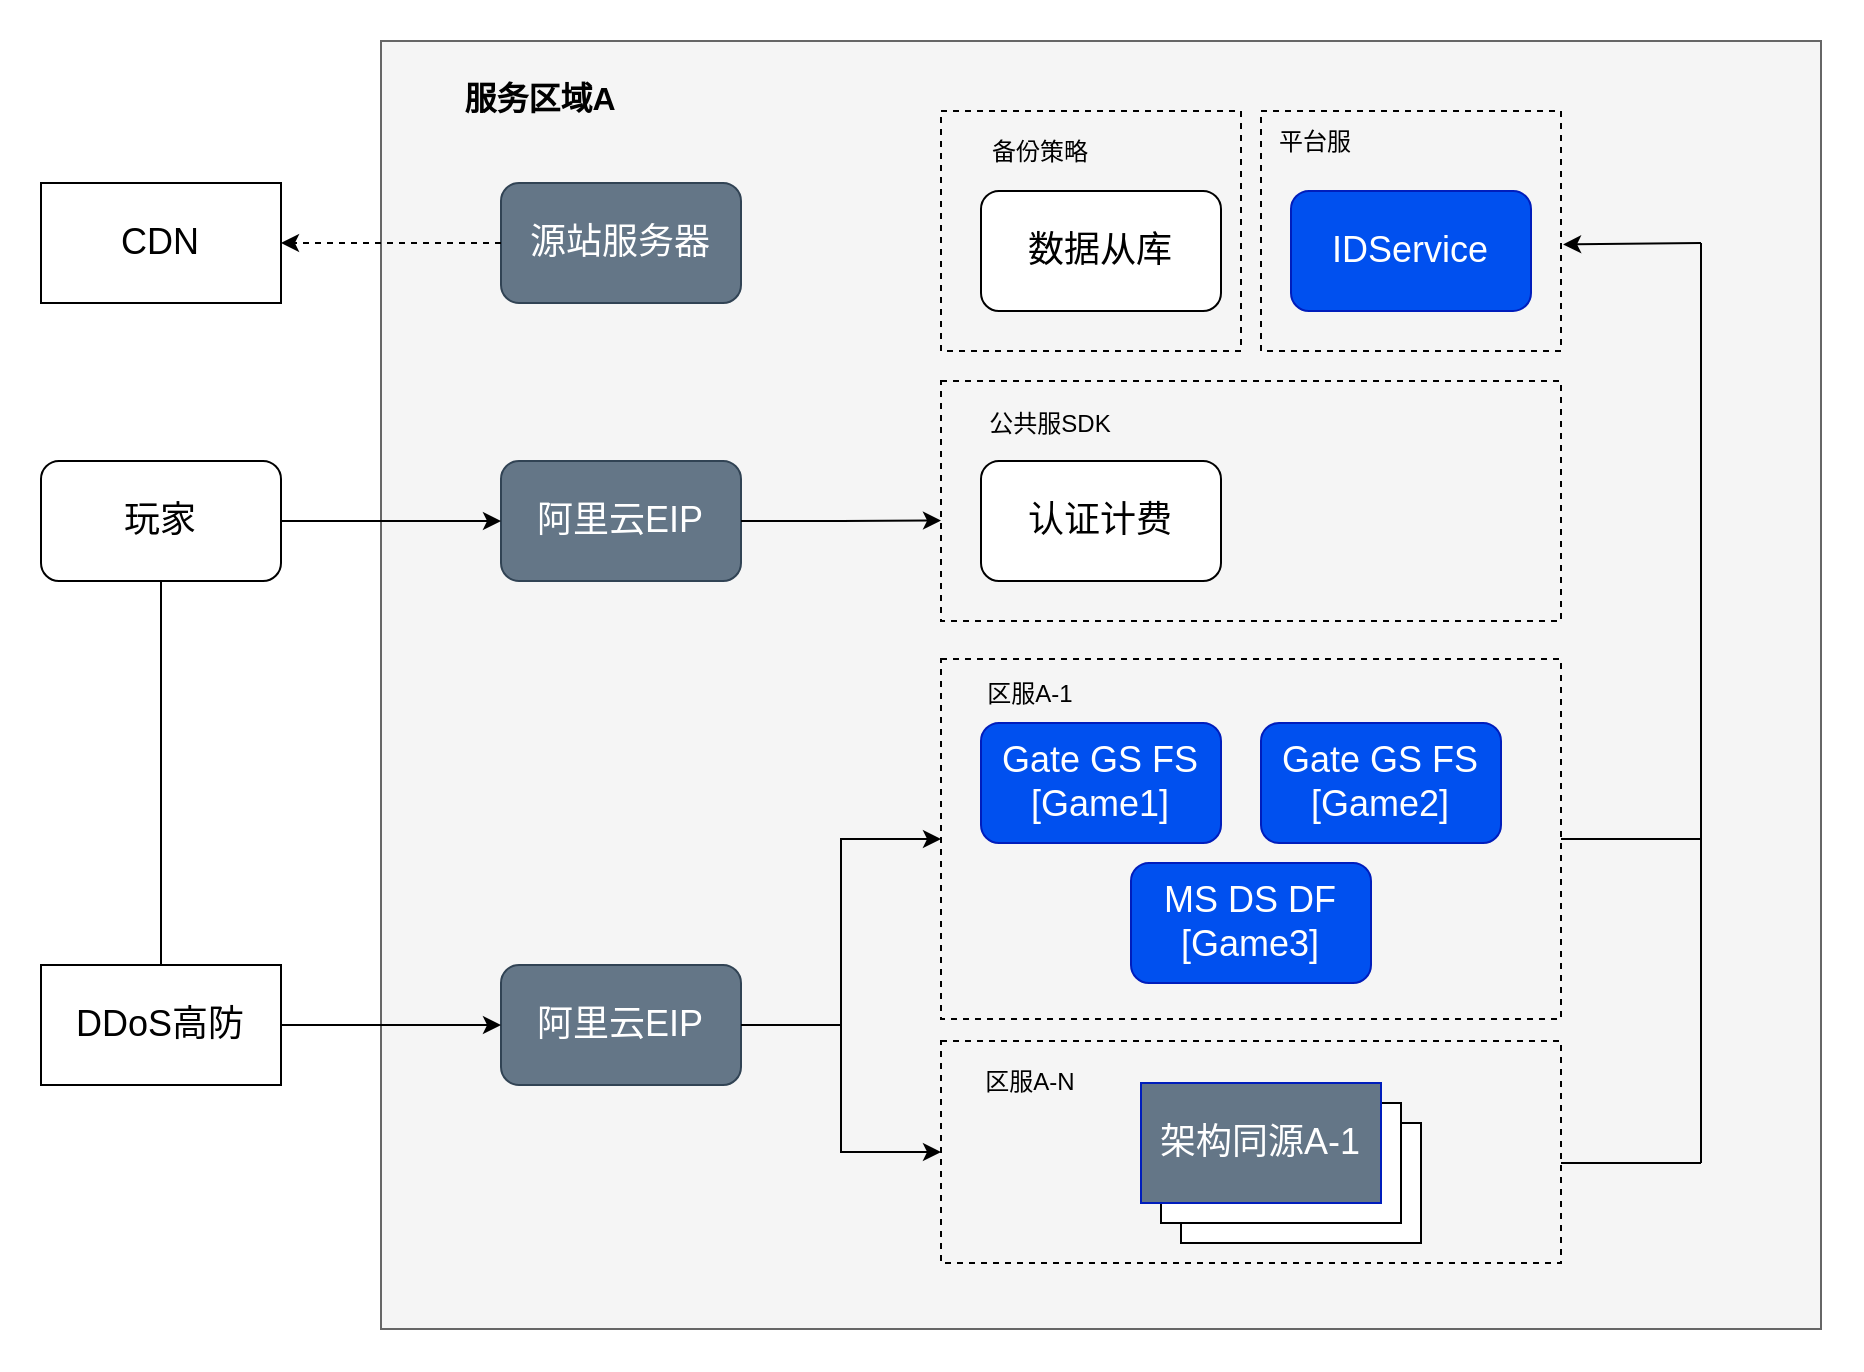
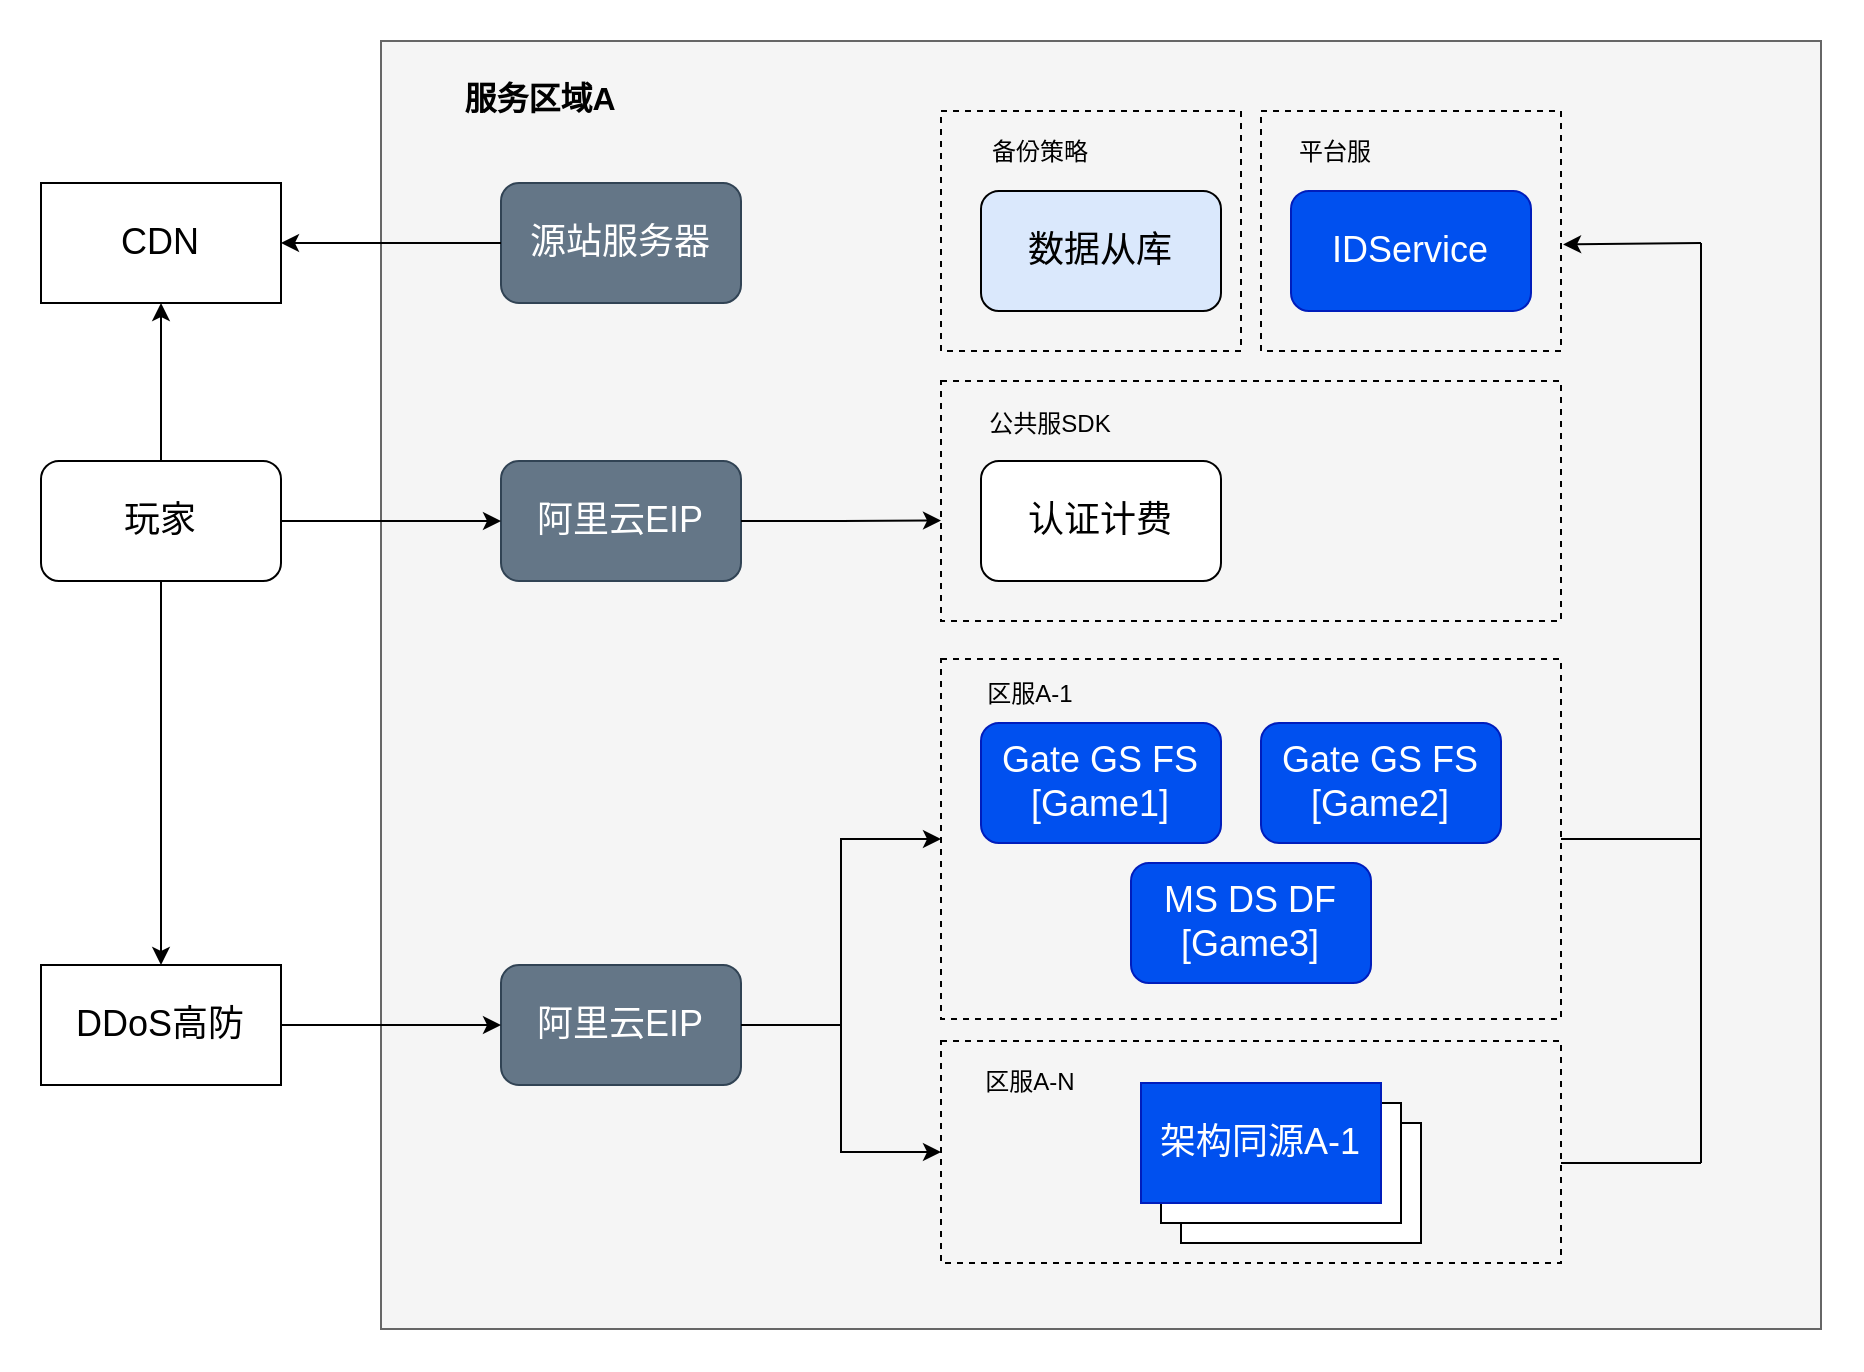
  <mxCell id="0" />
  <mxCell id="1" parent="0" />
  <mxCell id="2" value="" style="rounded=0;whiteSpace=wrap;html=1;fillColor=#f5f5f5;strokeColor=#666666;fontColor=#333333;" vertex="1" parent="1"><mxGeometry x="190" y="20" width="720" height="644" as="geometry" /></mxCell>
  <mxCell id="3" value="" style="rounded=0;whiteSpace=wrap;html=1;dashed=1;fillColor=none;" vertex="1" parent="1"><mxGeometry x="470" y="55" width="150" height="120" as="geometry" /></mxCell>
- <mxCell id="4" value="&lt;span style=&quot;font-size: 18px&quot;&gt;数据从库&lt;/span&gt;" style="rounded=1;whiteSpace=wrap;html=1;" vertex="1" parent="1"><mxGeometry x="490" y="95" width="120" height="60" as="geometry" /></mxCell>
+ <mxCell id="4" value="&lt;span style=&quot;font-size: 18px&quot;&gt;数据从库&lt;/span&gt;" style="rounded=1;whiteSpace=wrap;html=1;fillColor=#dae8fc;" vertex="1" parent="1"><mxGeometry x="490" y="95" width="120" height="60" as="geometry" /></mxCell>
  <mxCell id="5" value="&lt;span&gt;&lt;span style=&quot;font-weight: normal&quot;&gt;&lt;font color=&quot;#ffffff&quot; style=&quot;font-size: 18px&quot;&gt;阿里云EIP&lt;/font&gt;&lt;/span&gt;&lt;/span&gt;" style="rounded=1;whiteSpace=wrap;html=1;fillColor=#647687;strokeColor=#314354;fontColor=#ffffff;fontStyle=1" vertex="1" parent="1"><mxGeometry x="250" y="230" width="120" height="60" as="geometry" /></mxCell>
  <mxCell id="6" value="&lt;span&gt;&lt;font color=&quot;#ffffff&quot; style=&quot;font-size: 18px&quot;&gt;阿里云EIP&lt;/font&gt;&lt;/span&gt;" style="rounded=1;whiteSpace=wrap;html=1;fillColor=#647687;strokeColor=#314354;fontColor=#ffffff;" vertex="1" parent="1"><mxGeometry x="250" y="482" width="120" height="60" as="geometry" /></mxCell>
  <mxCell id="7" value="&lt;font style=&quot;font-size: 18px&quot;&gt;CDN&lt;/font&gt;" style="rounded=0;whiteSpace=wrap;html=1;strokeColor=#000000;fillColor=#FFFFFF;" vertex="1" parent="1"><mxGeometry x="20" y="91" width="120" height="60" as="geometry" /></mxCell>
  <mxCell id="8" value="&lt;font style=&quot;font-size: 18px&quot;&gt;DDoS高防&lt;/font&gt;" style="rounded=0;whiteSpace=wrap;html=1;strokeColor=#000000;fillColor=#FFFFFF;" vertex="1" parent="1"><mxGeometry x="20" y="482" width="120" height="60" as="geometry" /></mxCell>
  <mxCell id="9" value="&lt;span&gt;&lt;span style=&quot;font-weight: normal&quot;&gt;&lt;font color=&quot;#ffffff&quot; style=&quot;font-size: 18px&quot;&gt;源站服务器&lt;/font&gt;&lt;/span&gt;&lt;/span&gt;" style="rounded=1;whiteSpace=wrap;html=1;fillColor=#647687;strokeColor=#314354;fontColor=#ffffff;fontStyle=1" vertex="1" parent="1"><mxGeometry x="250" y="91" width="120" height="60" as="geometry" /></mxCell>
  <mxCell id="10" value="&lt;span style=&quot;font-size: 18px&quot;&gt;IDService&lt;/span&gt;" style="rounded=1;whiteSpace=wrap;html=1;fillColor=#0050ef;strokeColor=#001DBC;fontColor=#ffffff;" vertex="1" parent="1"><mxGeometry x="645" y="95" width="120" height="60" as="geometry" /></mxCell>
  <mxCell id="11" value="" style="rounded=0;whiteSpace=wrap;html=1;dashed=1;fillColor=none;" vertex="1" parent="1"><mxGeometry x="470" y="190" width="310" height="120" as="geometry" /></mxCell>
  <mxCell id="12" value="&lt;span style=&quot;font-size: 18px&quot;&gt;认证计费&lt;/span&gt;" style="rounded=1;whiteSpace=wrap;html=1;" vertex="1" parent="1"><mxGeometry x="490" y="230" width="120" height="60" as="geometry" /></mxCell>
  <mxCell id="13" value="" style="rounded=0;whiteSpace=wrap;html=1;dashed=1;fillColor=none;" vertex="1" parent="1"><mxGeometry x="470" y="520" width="310" height="111" as="geometry" /></mxCell>
  <mxCell id="14" value="" style="rounded=0;whiteSpace=wrap;html=1;strokeColor=#000000;fillColor=#FFFFFF;" vertex="1" parent="1"><mxGeometry x="590" y="561" width="120" height="60" as="geometry" /></mxCell>
  <mxCell id="15" value="" style="rounded=0;whiteSpace=wrap;html=1;strokeColor=#000000;fillColor=#FFFFFF;" vertex="1" parent="1"><mxGeometry x="580" y="551" width="120" height="60" as="geometry" /></mxCell>
- <mxCell id="16" value="&lt;font style=&quot;font-size: 18px&quot;&gt;架构同源A-1&lt;/font&gt;" style="rounded=0;whiteSpace=wrap;html=1;strokeColor=#001DBC;fillColor=#647687;fontColor=#ffffff;" vertex="1" parent="1"><mxGeometry x="570" y="541" width="120" height="60" as="geometry" /></mxCell>
+ <mxCell id="16" value="&lt;font style=&quot;font-size: 18px&quot;&gt;架构同源A-1&lt;/font&gt;" style="rounded=0;whiteSpace=wrap;html=1;strokeColor=#001DBC;fillColor=#0050ef;fontColor=#ffffff;" vertex="1" parent="1"><mxGeometry x="570" y="541" width="120" height="60" as="geometry" /></mxCell>
  <mxCell id="17" value="" style="rounded=0;whiteSpace=wrap;html=1;dashed=1;fillColor=none;" vertex="1" parent="1"><mxGeometry x="470" y="329" width="310" height="180" as="geometry" /></mxCell>
  <mxCell id="18" value="&lt;span style=&quot;font-size: 18px&quot;&gt;Gate GS FS&lt;/span&gt;&lt;br style=&quot;font-size: 18px&quot;&gt;&lt;span style=&quot;font-size: 18px&quot;&gt;[Game2]&lt;/span&gt;" style="rounded=1;whiteSpace=wrap;html=1;fillColor=#0050ef;strokeColor=#001DBC;fontColor=#ffffff;" vertex="1" parent="1"><mxGeometry x="630" y="361" width="120" height="60" as="geometry" /></mxCell>
  <mxCell id="19" value="&lt;span style=&quot;font-size: 18px&quot;&gt;Gate GS FS&lt;br&gt;[Game1]&lt;br&gt;&lt;/span&gt;" style="rounded=1;whiteSpace=wrap;html=1;fillColor=#0050ef;strokeColor=#001DBC;fontColor=#ffffff;" vertex="1" parent="1"><mxGeometry x="490" y="361" width="120" height="60" as="geometry" /></mxCell>
  <mxCell id="20" value="&lt;span style=&quot;font-size: 18px&quot;&gt;MS DS DF&lt;br&gt;[Game3]&lt;br&gt;&lt;/span&gt;" style="rounded=1;whiteSpace=wrap;html=1;fillColor=#0050ef;strokeColor=#001DBC;fontColor=#ffffff;" vertex="1" parent="1"><mxGeometry x="565" y="431" width="120" height="60" as="geometry" /></mxCell>
  <mxCell id="21" value="备份策略" style="text;html=1;strokeColor=none;fillColor=none;align=center;verticalAlign=middle;whiteSpace=wrap;rounded=0;" vertex="1" parent="1"><mxGeometry x="490" y="66" width="60" height="20" as="geometry" /></mxCell>
- <mxCell id="22" value="平台服" style="text;html=1;strokeColor=none;fillColor=none;align=center;verticalAlign=middle;whiteSpace=wrap;rounded=0;" vertex="1" parent="1"><mxGeometry x="635" y="61" width="45" height="20" as="geometry" /></mxCell>
+ <mxCell id="22" value="平台服" style="text;html=1;strokeColor=none;fillColor=none;align=center;verticalAlign=middle;whiteSpace=wrap;rounded=0;" vertex="1" parent="1"><mxGeometry x="645" y="66" width="45" height="20" as="geometry" /></mxCell>
  <mxCell id="23" value="公共服SDK" style="text;html=1;strokeColor=none;fillColor=none;align=center;verticalAlign=middle;whiteSpace=wrap;rounded=0;" vertex="1" parent="1"><mxGeometry x="490" y="202" width="70" height="20" as="geometry" /></mxCell>
  <mxCell id="24" value="区服A-1" style="text;html=1;strokeColor=none;fillColor=none;align=center;verticalAlign=middle;whiteSpace=wrap;rounded=0;" vertex="1" parent="1"><mxGeometry x="490" y="337" width="50" height="20" as="geometry" /></mxCell>
  <mxCell id="25" value="区服A-N" style="text;html=1;strokeColor=none;fillColor=none;align=center;verticalAlign=middle;whiteSpace=wrap;rounded=0;" vertex="1" parent="1"><mxGeometry x="490" y="531" width="50" height="20" as="geometry" /></mxCell>
  <mxCell id="26" value="&lt;b&gt;&lt;font style=&quot;font-size: 16px&quot;&gt;服务区域A&lt;/font&gt;&lt;/b&gt;" style="text;html=1;strokeColor=none;fillColor=none;align=center;verticalAlign=middle;whiteSpace=wrap;rounded=0;" vertex="1" parent="1"><mxGeometry x="230" y="39" width="80" height="20" as="geometry" /></mxCell>
  <mxCell id="27" value="" style="rounded=0;whiteSpace=wrap;html=1;dashed=1;fillColor=none;" vertex="1" parent="1"><mxGeometry x="630" y="55" width="150" height="120" as="geometry" /></mxCell>
- <mxCell id="28" value="" style="endArrow=classic;html=1;exitX=0;exitY=0.5;exitDx=0;exitDy=0;entryX=1;entryY=0.5;entryDx=0;entryDy=0;dashed=1;" edge="1" parent="1" source="9" target="7"><mxGeometry width="50" height="50" relative="1" as="geometry"><mxPoint x="180" y="141" as="sourcePoint" /><mxPoint x="230" y="91" as="targetPoint" /></mxGeometry></mxCell>
- <mxCell id="30" value="" style="endArrow=none;html=1;" edge="1" parent="1" source="33" target="8"><mxGeometry width="50" height="50" relative="1" as="geometry"><mxPoint x="80" y="310" as="sourcePoint" /><mxPoint x="130" y="260" as="targetPoint" /></mxGeometry></mxCell>
+ <mxCell id="28" value="" style="endArrow=classic;html=1;exitX=0;exitY=0.5;exitDx=0;exitDy=0;entryX=1;entryY=0.5;entryDx=0;entryDy=0;" edge="1" parent="1" source="9" target="7"><mxGeometry width="50" height="50" relative="1" as="geometry"><mxPoint x="180" y="141" as="sourcePoint" /><mxPoint x="230" y="91" as="targetPoint" /></mxGeometry></mxCell>
+ <mxCell id="29" value="" style="endArrow=classic;html=1;entryX=0.5;entryY=1;entryDx=0;entryDy=0;exitX=0.5;exitY=0;exitDx=0;exitDy=0;" edge="1" parent="1" source="33" target="7"><mxGeometry width="50" height="50" relative="1" as="geometry"><mxPoint x="80" y="240" as="sourcePoint" /><mxPoint x="130" y="190" as="targetPoint" /></mxGeometry></mxCell>
+ <mxCell id="30" value="" style="endArrow=classic;html=1;" edge="1" parent="1" source="33" target="8"><mxGeometry width="50" height="50" relative="1" as="geometry"><mxPoint x="80" y="310" as="sourcePoint" /><mxPoint x="130" y="260" as="targetPoint" /></mxGeometry></mxCell>
  <mxCell id="31" value="" style="endArrow=classic;html=1;" edge="1" parent="1" target="6"><mxGeometry width="50" height="50" relative="1" as="geometry"><mxPoint x="140" y="512" as="sourcePoint" /><mxPoint x="190" y="462" as="targetPoint" /></mxGeometry></mxCell>
  <mxCell id="32" value="" style="edgeStyle=orthogonalEdgeStyle;rounded=0;orthogonalLoop=1;jettySize=auto;html=1;" edge="1" parent="1" source="33" target="5"><mxGeometry relative="1" as="geometry" /></mxCell>
  <mxCell id="33" value="&lt;font style=&quot;font-size: 18px&quot;&gt;玩家&lt;/font&gt;" style="rounded=1;whiteSpace=wrap;html=1;strokeColor=#000000;fillColor=#FFFFFF;" vertex="1" parent="1"><mxGeometry x="20" y="230" width="120" height="60" as="geometry" /></mxCell>
  <mxCell id="34" value="" style="edgeStyle=orthogonalEdgeStyle;rounded=0;orthogonalLoop=1;jettySize=auto;html=1;exitX=1;exitY=0.5;exitDx=0;exitDy=0;" edge="1" parent="1" source="5"><mxGeometry relative="1" as="geometry"><mxPoint x="380" y="260" as="sourcePoint" /><mxPoint x="470" y="259.76" as="targetPoint" /></mxGeometry></mxCell>
  <mxCell id="35" value="" style="edgeStyle=orthogonalEdgeStyle;rounded=0;orthogonalLoop=1;jettySize=auto;html=1;exitX=1;exitY=0.5;exitDx=0;exitDy=0;entryX=0;entryY=0.5;entryDx=0;entryDy=0;" edge="1" parent="1" source="6" target="17"><mxGeometry relative="1" as="geometry"><mxPoint x="380" y="270" as="sourcePoint" /><mxPoint x="420" y="540" as="targetPoint" /></mxGeometry></mxCell>
  <mxCell id="36" value="" style="edgeStyle=orthogonalEdgeStyle;rounded=0;orthogonalLoop=1;jettySize=auto;html=1;entryX=0;entryY=0.5;entryDx=0;entryDy=0;exitX=1;exitY=0.5;exitDx=0;exitDy=0;" edge="1" parent="1" source="6" target="13"><mxGeometry relative="1" as="geometry"><mxPoint x="380" y="540" as="sourcePoint" /><mxPoint x="470" y="590.04" as="targetPoint" /><Array as="points"><mxPoint x="420" y="512" /><mxPoint x="420" y="576" /><mxPoint x="470" y="576" /></Array></mxGeometry></mxCell>
  <mxCell id="37" value="" style="endArrow=none;html=1;" edge="1" parent="1"><mxGeometry width="50" height="50" relative="1" as="geometry"><mxPoint x="780" y="581" as="sourcePoint" /><mxPoint x="850" y="581" as="targetPoint" /></mxGeometry></mxCell>
  <mxCell id="38" value="" style="endArrow=none;html=1;" edge="1" parent="1"><mxGeometry width="50" height="50" relative="1" as="geometry"><mxPoint x="850" y="581" as="sourcePoint" /><mxPoint x="850" y="121" as="targetPoint" /></mxGeometry></mxCell>
  <mxCell id="39" value="" style="endArrow=classic;html=1;entryX=1.007;entryY=0.556;entryDx=0;entryDy=0;entryPerimeter=0;" edge="1" parent="1" target="27"><mxGeometry width="50" height="50" relative="1" as="geometry"><mxPoint x="850" y="121" as="sourcePoint" /><mxPoint x="860" y="71" as="targetPoint" /></mxGeometry></mxCell>
  <mxCell id="40" value="" style="endArrow=none;html=1;exitX=1;exitY=0.5;exitDx=0;exitDy=0;" edge="1" parent="1" source="17"><mxGeometry width="50" height="50" relative="1" as="geometry"><mxPoint x="900" y="421" as="sourcePoint" /><mxPoint x="850" y="419" as="targetPoint" /></mxGeometry></mxCell>
